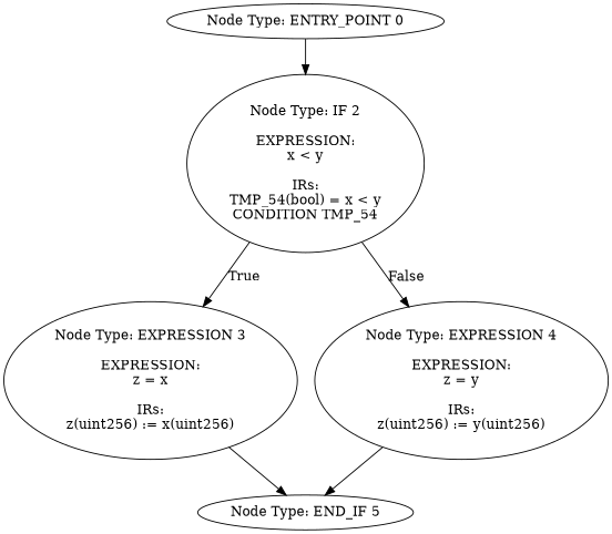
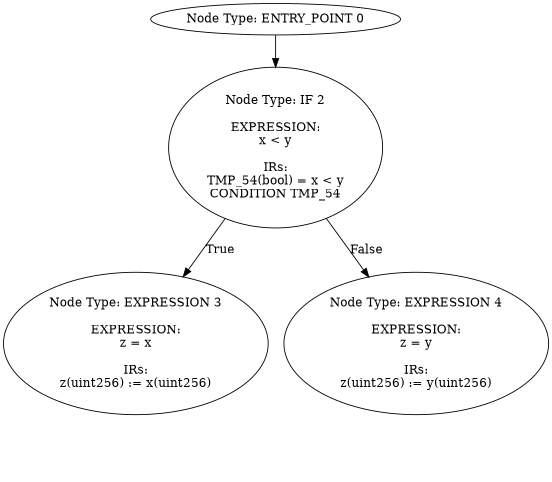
  digraph {
    n1 [label="Node Type: ENTRY_POINT 0\n"]
    n2 [label="Node Type: IF 2\n\nEXPRESSION:\nx < y\n\nIRs:\nTMP_54(bool) = x < y\nCONDITION TMP_54"]
    n3 [label="Node Type: EXPRESSION 3\n\nEXPRESSION:\nz = x\n\nIRs:\nz(uint256) := x(uint256)"]
    n4 [label="Node Type: EXPRESSION 4\n\nEXPRESSION:\nz = y\n\nIRs:\nz(uint256) := y(uint256)"]
-   n5 [label="Node Type: END_IF 5\n"]
    n1 -> n2
    n2 -> n3 [label=True]
    n2 -> n4 [label=False]
-   n3 -> n5
-   n4 -> n5
  }
